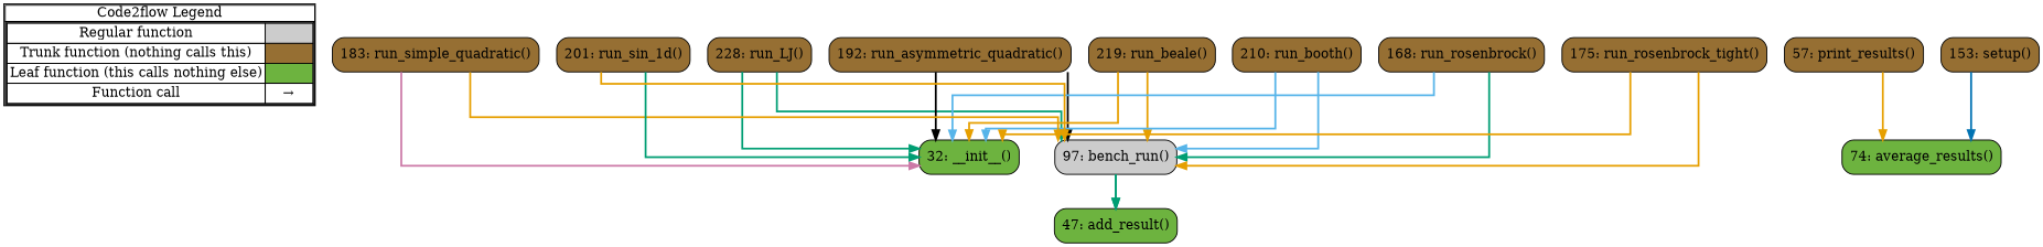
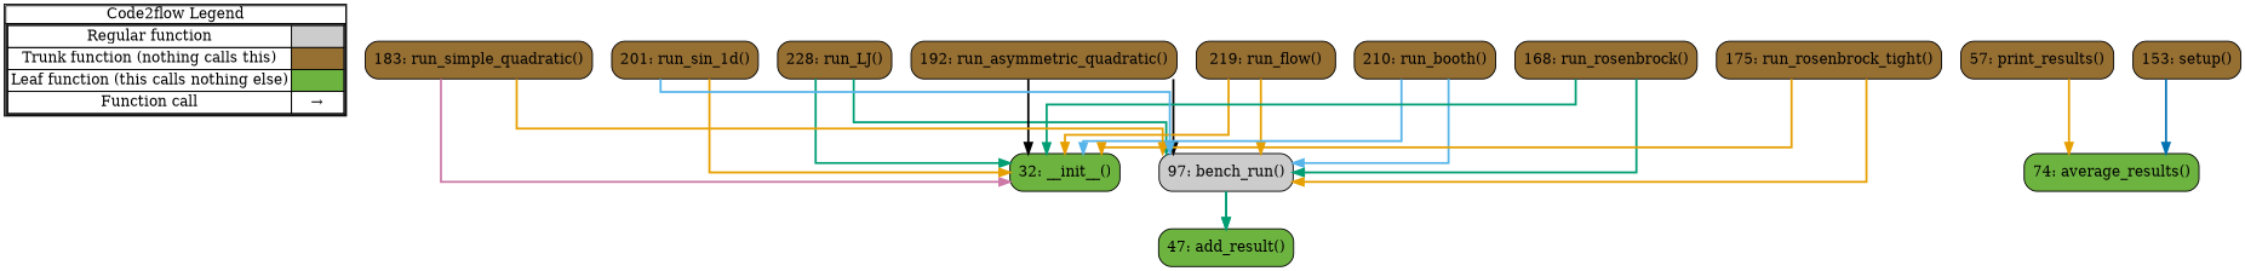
  digraph {
    concentrate=true
    rankdir=TB
    splines=ortho
    node [shape=rect fillcolor="#966F33" style="rounded,filled"]
    edge [color="#E69F00" penwidth=2]
    n1 [label=<         <table cellspacing="0" cellpadding="0" border="1"><tr><td>Code2flow Legend</td></tr><tr><td>         <table cellspacing="0">         <tr><td>Regular function</td><td width="50px" bgcolor='#cccccc'></td></tr>         <tr><td>Trunk function (nothing calls this)</td><td bgcolor='#966F33'></td></tr>         <tr><td>Leaf function (this calls nothing else)</td><td bgcolor='#6db33f'></td></tr>         <tr><td>Function call</td><td><font color='black'>&#8594;</font></td></tr>         </table></td></tr></table>         > margin=0 shape=none fillcolor="" style=""]
    n2 [fillcolor="#6db33f" label="32: __init__()"]
    n3 [fillcolor="#6db33f" label="47: add_result()"]
    n4 [fillcolor="#6db33f" label="74: average_results()"]
    n5 [fillcolor="#cccccc" label="97: bench_run()"]
    n6 [label="57: print_results()"]
    n7 [label="228: run_LJ()"]
    n8 [label="192: run_asymmetric_quadratic()"]
-   n9 [label="219: run_beale()"]
+   n9 [label="219: run_flow()"]
    n10 [label="210: run_booth()"]
    n11 [label="168: run_rosenbrock()"]
    n12 [label="175: run_rosenbrock_tight()"]
    n13 [label="183: run_simple_quadratic()"]
    n14 [label="201: run_sin_1d()"]
    n15 [label="153: setup()"]
    subgraph sub_1 {
      label=legend
      rank=min
      n1
    }
    subgraph sub_2 {
      label="File: benchmarks.optimize"
      style=dotted
      subgraph sub_3 {
        label="Class: _BenchOptimizers"
        style=dotted
        n2
        n3
        n4
        n5
        n6
      }
      subgraph sub_4 {
        label="Class: BenchSmoothUnbounded"
        style=dotted
        n7
        n8
        n9
        n10
        n11
        n12
        n13
        n14
        n15
      }
    }
    n5 -> n3 [color="#009E73"]
    n5 -> n3 [color="#009E73"]
    n5 -> n3 [color="#009E73"]
    n6 -> n4
    n7 -> n2 [color="#009E73"]
    n7 -> n5 [color="#009E73"]
    n8 -> n2 [color="#000000"]
    n8 -> n5 [color="#000000"]
    n9 -> n2
    n9 -> n5
    n10 -> n2 [color="#56B4E9"]
    n10 -> n5 [color="#56B4E9"]
-   n11 -> n2 [color="#56B4E9"]
+   n11 -> n2 [color="#009E73"]
    n11 -> n5 [color="#009E73"]
    n12 -> n2
    n12 -> n5
    n13 -> n2 [color="#CC79A7"]
    n13 -> n5
-   n14 -> n2 [color="#009E73"]
-   n14 -> n5
+   n14 -> n2
+   n14 -> n5 [color="#56B4E9"]
    n15 -> n4 [color="#0072B2"]
  }
